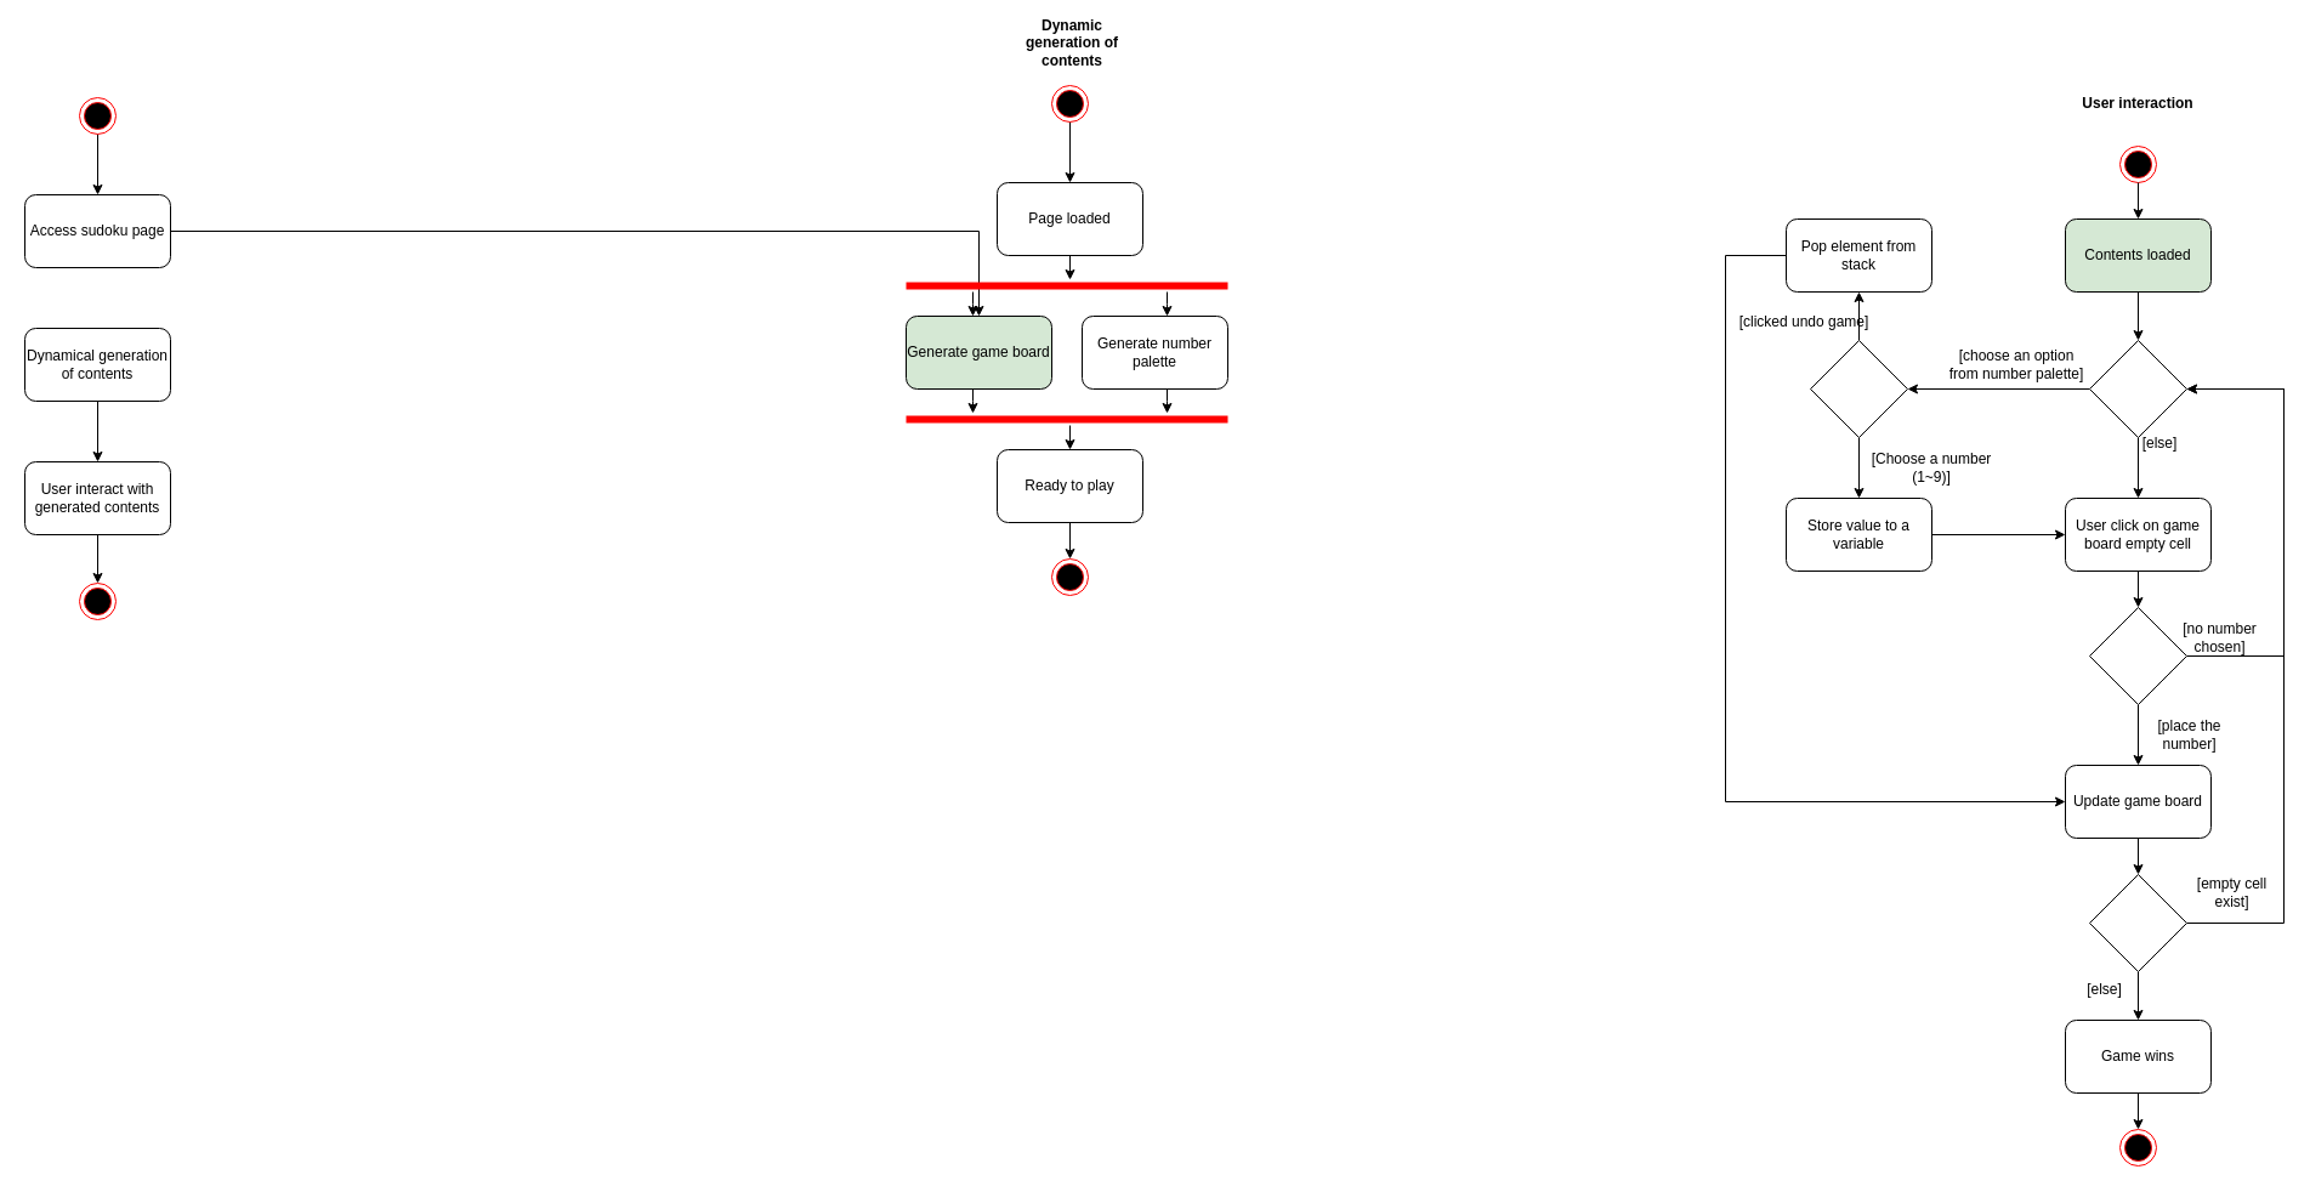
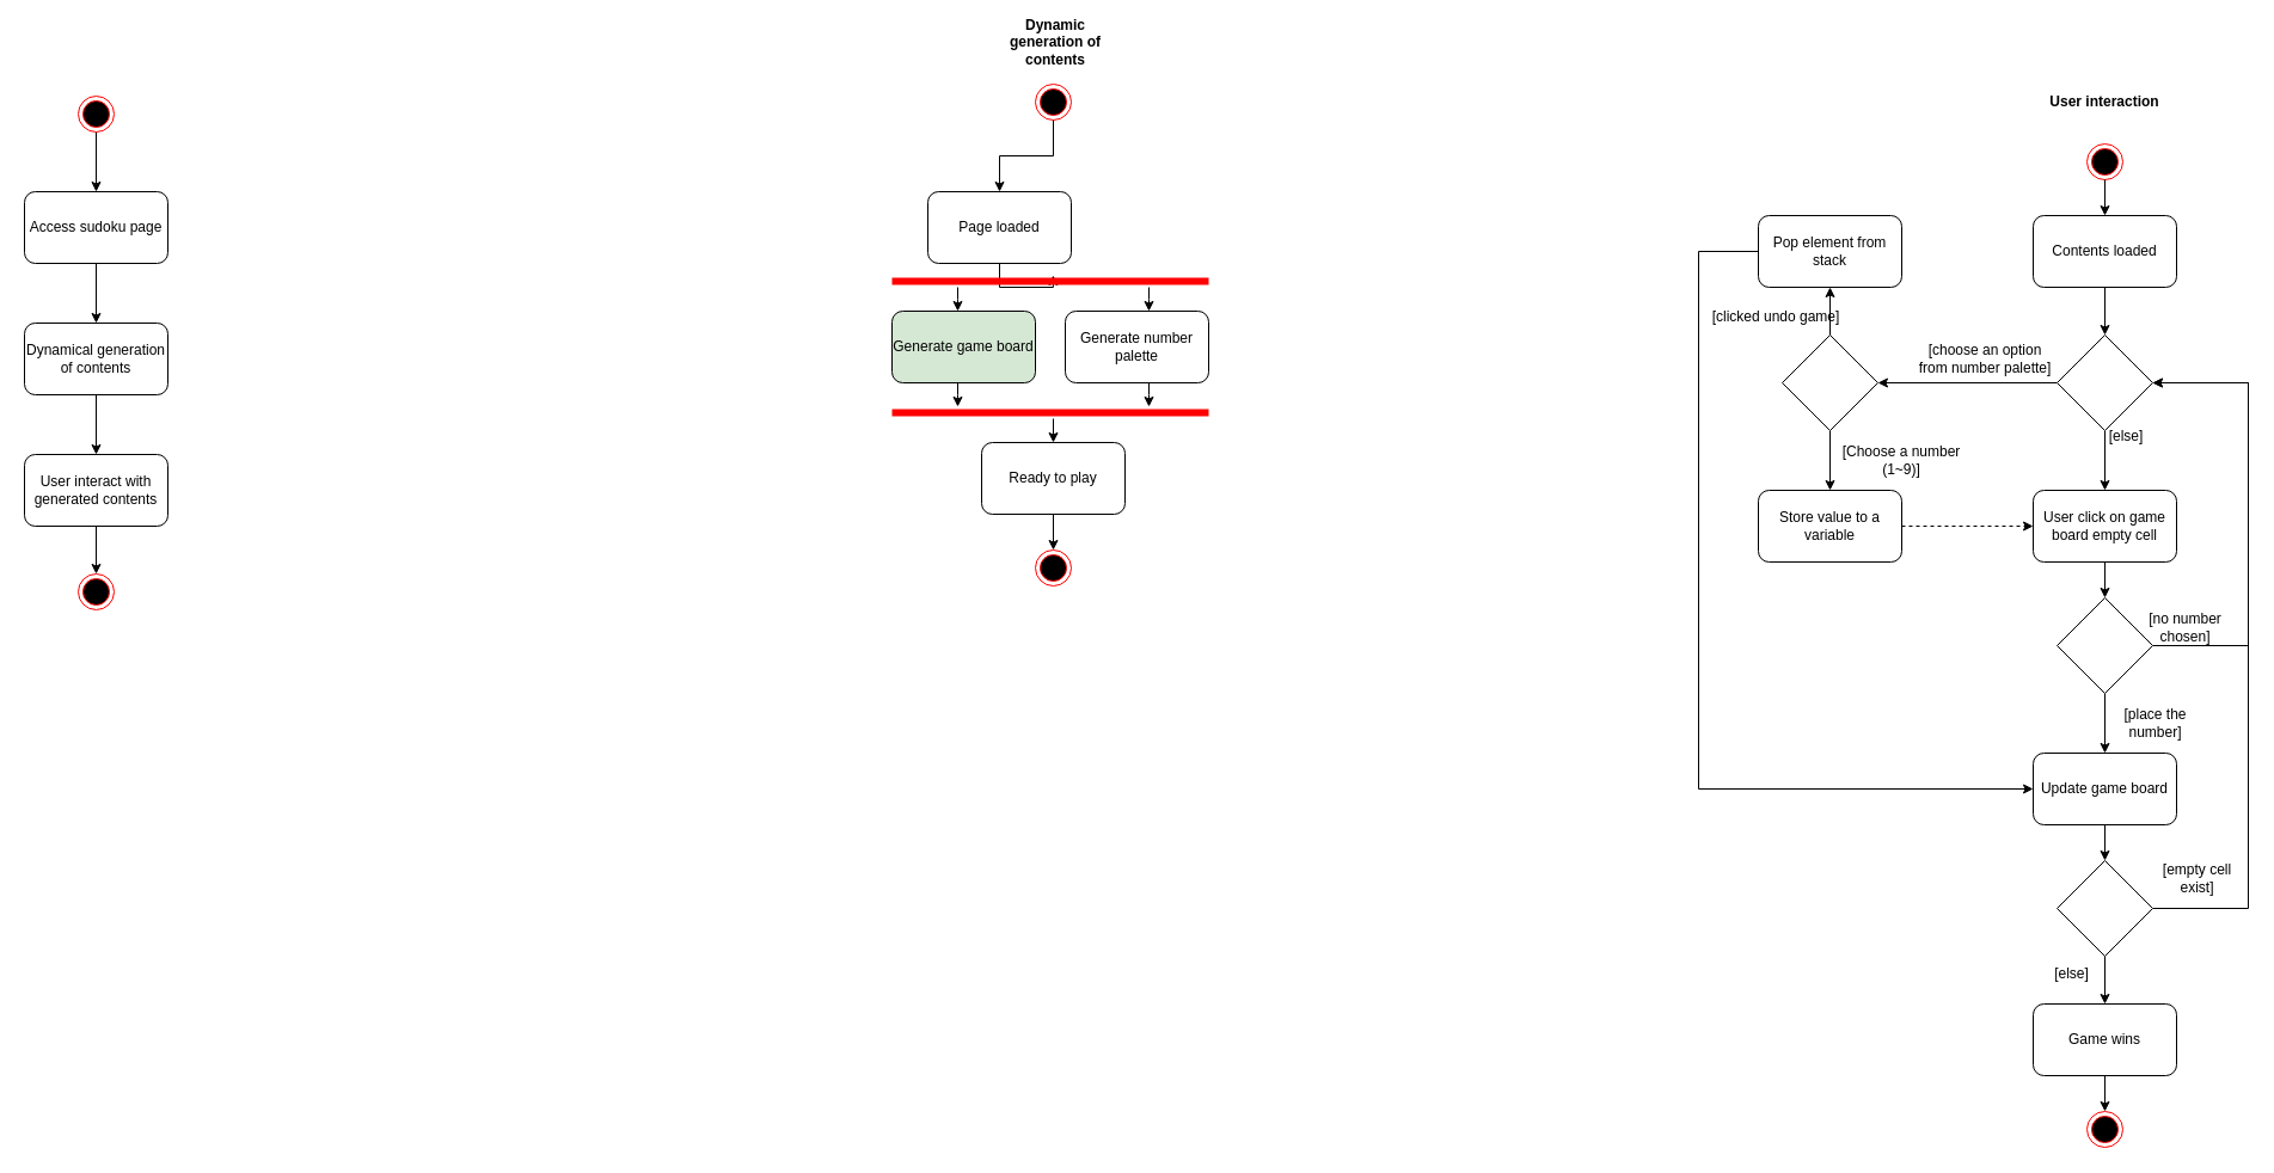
  <mxCell id="0" />
  <mxCell id="1" parent="0" />
  <mxCell id="2" style="edgeStyle=orthogonalEdgeStyle;rounded=0;orthogonalLoop=1;jettySize=auto;html=1;entryX=0.5;entryY=0;entryDx=0;entryDy=0;" edge="1" parent="1" source="3" target="5"><mxGeometry relative="1" as="geometry" /></mxCell>
  <mxCell id="3" value="" style="ellipse;html=1;shape=endState;fillColor=#000000;strokeColor=#ff0000;" vertex="1" parent="1"><mxGeometry x="65" y="80" width="30" height="30" as="geometry" /></mxCell>
- <mxCell id="4" style="edgeStyle=orthogonalEdgeStyle;rounded=0;orthogonalLoop=1;jettySize=auto;html=1;" edge="1" parent="1" source="5" target="19"><mxGeometry relative="1" as="geometry" /></mxCell>
+ <mxCell id="4" style="edgeStyle=orthogonalEdgeStyle;rounded=0;orthogonalLoop=1;jettySize=auto;html=1;entryX=0.5;entryY=0;entryDx=0;entryDy=0;" edge="1" parent="1" source="5" target="7"><mxGeometry relative="1" as="geometry" /></mxCell>
  <mxCell id="5" value="Access sudoku page" style="rounded=1;whiteSpace=wrap;html=1;" vertex="1" parent="1"><mxGeometry x="20" y="160" width="120" height="60" as="geometry" /></mxCell>
  <mxCell id="6" style="edgeStyle=orthogonalEdgeStyle;rounded=0;orthogonalLoop=1;jettySize=auto;html=1;entryX=0.5;entryY=0;entryDx=0;entryDy=0;" edge="1" parent="1" source="7" target="9"><mxGeometry relative="1" as="geometry" /></mxCell>
  <mxCell id="7" value="Dynamical generation of contents" style="rounded=1;whiteSpace=wrap;html=1;" vertex="1" parent="1"><mxGeometry x="20" y="270" width="120" height="60" as="geometry" /></mxCell>
  <mxCell id="8" value="" style="edgeStyle=orthogonalEdgeStyle;rounded=0;orthogonalLoop=1;jettySize=auto;html=1;" edge="1" parent="1" source="9" target="10"><mxGeometry relative="1" as="geometry" /></mxCell>
  <mxCell id="9" value="User interact with generated contents" style="rounded=1;whiteSpace=wrap;html=1;" vertex="1" parent="1"><mxGeometry x="20" y="380" width="120" height="60" as="geometry" /></mxCell>
  <mxCell id="10" value="" style="ellipse;html=1;shape=endState;fillColor=#000000;strokeColor=#ff0000;" vertex="1" parent="1"><mxGeometry x="65" y="480" width="30" height="30" as="geometry" /></mxCell>
  <mxCell id="11" style="edgeStyle=orthogonalEdgeStyle;rounded=0;orthogonalLoop=1;jettySize=auto;html=1;entryX=0.5;entryY=0;entryDx=0;entryDy=0;" edge="1" source="12" target="14" parent="1"><mxGeometry relative="1" as="geometry" /></mxCell>
  <mxCell id="12" value="" style="ellipse;html=1;shape=endState;fillColor=#000000;strokeColor=#ff0000;" vertex="1" parent="1"><mxGeometry x="866" y="70" width="30" height="30" as="geometry" /></mxCell>
  <mxCell id="13" style="edgeStyle=orthogonalEdgeStyle;rounded=0;orthogonalLoop=1;jettySize=auto;html=1;entryX=0.509;entryY=0;entryDx=0;entryDy=0;entryPerimeter=0;" edge="1" parent="1" source="14" target="18"><mxGeometry relative="1" as="geometry" /></mxCell>
- <mxCell id="14" value="Page loaded" style="rounded=1;whiteSpace=wrap;html=1;" vertex="1" parent="1"><mxGeometry x="821" y="150" width="120" height="60" as="geometry" /></mxCell>
+ <mxCell id="14" value="Page loaded" style="rounded=1;whiteSpace=wrap;html=1;" vertex="1" parent="1"><mxGeometry x="776" y="160" width="120" height="60" as="geometry" /></mxCell>
  <mxCell id="15" value="Dynamic generation of contents" style="text;html=1;strokeColor=none;fillColor=none;align=center;verticalAlign=middle;whiteSpace=wrap;rounded=0;fontStyle=1" vertex="1" parent="1"><mxGeometry x="825" y="20" width="116" height="30" as="geometry" /></mxCell>
  <mxCell id="16" style="edgeStyle=orthogonalEdgeStyle;rounded=0;orthogonalLoop=1;jettySize=auto;html=1;" edge="1" parent="1" source="18" target="19"><mxGeometry relative="1" as="geometry"><Array as="points"><mxPoint x="801" y="250" /><mxPoint x="801" y="250" /></Array></mxGeometry></mxCell>
  <mxCell id="17" style="edgeStyle=orthogonalEdgeStyle;rounded=0;orthogonalLoop=1;jettySize=auto;html=1;" edge="1" parent="1" source="18" target="20"><mxGeometry relative="1" as="geometry"><Array as="points"><mxPoint x="961" y="250" /><mxPoint x="961" y="250" /></Array></mxGeometry></mxCell>
  <mxCell id="18" value="" style="shape=line;html=1;strokeWidth=6;strokeColor=#ff0000;" vertex="1" parent="1"><mxGeometry x="746" y="230" width="265" height="10" as="geometry" /></mxCell>
  <mxCell id="19" value="Generate game board" style="rounded=1;whiteSpace=wrap;html=1;fillColor=#d5e8d4;" vertex="1" parent="1"><mxGeometry x="746" y="260" width="120" height="60" as="geometry" /></mxCell>
  <mxCell id="20" value="Generate number palette" style="rounded=1;whiteSpace=wrap;html=1;" vertex="1" parent="1"><mxGeometry x="891" y="260" width="120" height="60" as="geometry" /></mxCell>
  <mxCell id="21" style="edgeStyle=orthogonalEdgeStyle;rounded=0;orthogonalLoop=1;jettySize=auto;html=1;startArrow=classic;startFill=1;endArrow=none;endFill=0;" edge="1" parent="1" source="23" target="19"><mxGeometry relative="1" as="geometry"><Array as="points"><mxPoint x="801" y="330" /><mxPoint x="801" y="330" /></Array></mxGeometry></mxCell>
  <mxCell id="22" style="edgeStyle=orthogonalEdgeStyle;rounded=0;orthogonalLoop=1;jettySize=auto;html=1;startArrow=classic;startFill=1;endArrow=none;endFill=0;" edge="1" parent="1" source="23" target="20"><mxGeometry relative="1" as="geometry"><Array as="points"><mxPoint x="961" y="330" /><mxPoint x="961" y="330" /></Array></mxGeometry></mxCell>
  <mxCell id="23" value="" style="shape=line;html=1;strokeWidth=6;strokeColor=#ff0000;" vertex="1" parent="1"><mxGeometry x="746" y="340" width="265" height="10" as="geometry" /></mxCell>
  <mxCell id="24" style="edgeStyle=orthogonalEdgeStyle;rounded=0;orthogonalLoop=1;jettySize=auto;html=1;entryX=0.509;entryY=1;entryDx=0;entryDy=0;entryPerimeter=0;startArrow=classic;startFill=1;endArrow=none;endFill=0;" edge="1" parent="1" source="25" target="23"><mxGeometry relative="1" as="geometry" /></mxCell>
  <mxCell id="25" value="Ready to play" style="rounded=1;whiteSpace=wrap;html=1;" vertex="1" parent="1"><mxGeometry x="821" y="370" width="120" height="60" as="geometry" /></mxCell>
  <mxCell id="26" style="edgeStyle=orthogonalEdgeStyle;rounded=0;orthogonalLoop=1;jettySize=auto;html=1;entryX=0.5;entryY=1;entryDx=0;entryDy=0;startArrow=classic;startFill=1;endArrow=none;endFill=0;" edge="1" parent="1" source="27" target="25"><mxGeometry relative="1" as="geometry" /></mxCell>
  <mxCell id="27" value="" style="ellipse;html=1;shape=endState;fillColor=#000000;strokeColor=#ff0000;" vertex="1" parent="1"><mxGeometry x="866" y="460" width="30" height="30" as="geometry" /></mxCell>
  <mxCell id="28" value="" style="ellipse;html=1;shape=endState;fillColor=#000000;strokeColor=#ff0000;" vertex="1" parent="1"><mxGeometry x="1746" y="120" width="30" height="30" as="geometry" /></mxCell>
  <mxCell id="29" value="User interaction" style="text;html=1;strokeColor=none;fillColor=none;align=center;verticalAlign=middle;whiteSpace=wrap;rounded=0;fontStyle=1" vertex="1" parent="1"><mxGeometry x="1703" y="70" width="116" height="30" as="geometry" /></mxCell>
  <mxCell id="30" style="edgeStyle=orthogonalEdgeStyle;rounded=0;orthogonalLoop=1;jettySize=auto;html=1;startArrow=classic;startFill=1;endArrow=none;endFill=0;" edge="1" parent="1" source="32" target="28"><mxGeometry relative="1" as="geometry" /></mxCell>
  <mxCell id="31" style="edgeStyle=orthogonalEdgeStyle;rounded=0;orthogonalLoop=1;jettySize=auto;html=1;startArrow=none;startFill=0;endArrow=classic;endFill=1;" edge="1" parent="1" source="32" target="35"><mxGeometry relative="1" as="geometry" /></mxCell>
- <mxCell id="32" value="Contents loaded" style="rounded=1;whiteSpace=wrap;html=1;fillColor=#d5e8d4;" vertex="1" parent="1"><mxGeometry x="1701" y="180" width="120" height="60" as="geometry" /></mxCell>
+ <mxCell id="32" value="Contents loaded" style="rounded=1;whiteSpace=wrap;html=1;" vertex="1" parent="1"><mxGeometry x="1701" y="180" width="120" height="60" as="geometry" /></mxCell>
  <mxCell id="33" style="edgeStyle=orthogonalEdgeStyle;rounded=0;orthogonalLoop=1;jettySize=auto;html=1;entryX=0.5;entryY=0;entryDx=0;entryDy=0;startArrow=none;startFill=0;endArrow=classic;endFill=1;" edge="1" parent="1" source="35" target="37"><mxGeometry relative="1" as="geometry" /></mxCell>
  <mxCell id="34" style="edgeStyle=orthogonalEdgeStyle;rounded=0;orthogonalLoop=1;jettySize=auto;html=1;startArrow=none;startFill=0;endArrow=classic;endFill=1;" edge="1" parent="1" source="35"><mxGeometry relative="1" as="geometry"><mxPoint x="1571" y="320" as="targetPoint" /></mxGeometry></mxCell>
  <mxCell id="35" value="" style="rhombus;whiteSpace=wrap;html=1;" vertex="1" parent="1"><mxGeometry x="1721" y="280" width="80" height="80" as="geometry" /></mxCell>
  <mxCell id="36" style="edgeStyle=orthogonalEdgeStyle;rounded=0;orthogonalLoop=1;jettySize=auto;html=1;startArrow=none;startFill=0;endArrow=classic;endFill=1;" edge="1" parent="1" source="37" target="50"><mxGeometry relative="1" as="geometry" /></mxCell>
  <mxCell id="37" value="User click on game board empty cell" style="rounded=1;whiteSpace=wrap;html=1;" vertex="1" parent="1"><mxGeometry x="1701" y="410" width="120" height="60" as="geometry" /></mxCell>
  <mxCell id="38" value="[choose an option from number palette]" style="text;html=1;strokeColor=none;fillColor=none;align=center;verticalAlign=middle;whiteSpace=wrap;rounded=0;" vertex="1" parent="1"><mxGeometry x="1601" y="285" width="120" height="30" as="geometry" /></mxCell>
  <mxCell id="39" style="edgeStyle=orthogonalEdgeStyle;rounded=0;orthogonalLoop=1;jettySize=auto;html=1;startArrow=none;startFill=0;endArrow=classic;endFill=1;" edge="1" parent="1" source="41" target="43"><mxGeometry relative="1" as="geometry" /></mxCell>
  <mxCell id="40" style="edgeStyle=orthogonalEdgeStyle;rounded=0;orthogonalLoop=1;jettySize=auto;html=1;startArrow=none;startFill=0;endArrow=classic;endFill=1;" edge="1" parent="1" source="41" target="45"><mxGeometry relative="1" as="geometry" /></mxCell>
  <mxCell id="41" value="" style="rhombus;whiteSpace=wrap;html=1;" vertex="1" parent="1"><mxGeometry x="1491" y="280" width="80" height="80" as="geometry" /></mxCell>
- <mxCell id="42" style="edgeStyle=orthogonalEdgeStyle;rounded=0;orthogonalLoop=1;jettySize=auto;html=1;startArrow=none;startFill=0;endArrow=classic;endFill=1;" edge="1" parent="1" source="43" target="37"><mxGeometry relative="1" as="geometry" /></mxCell>
+ <mxCell id="42" style="edgeStyle=orthogonalEdgeStyle;rounded=0;orthogonalLoop=1;jettySize=auto;html=1;startArrow=none;startFill=0;endArrow=classic;endFill=1;dashed=1;" edge="1" parent="1" source="43" target="37"><mxGeometry relative="1" as="geometry" /></mxCell>
  <mxCell id="43" value="Store value to a variable" style="rounded=1;whiteSpace=wrap;html=1;" vertex="1" parent="1"><mxGeometry x="1471" y="410" width="120" height="60" as="geometry" /></mxCell>
  <mxCell id="44" style="edgeStyle=orthogonalEdgeStyle;rounded=0;orthogonalLoop=1;jettySize=auto;html=1;startArrow=none;startFill=0;endArrow=classic;endFill=1;" edge="1" parent="1" source="45" target="47"><mxGeometry relative="1" as="geometry"><Array as="points"><mxPoint x="1421" y="210" /><mxPoint x="1421" y="660" /></Array></mxGeometry></mxCell>
  <mxCell id="45" value="Pop element from stack" style="rounded=1;whiteSpace=wrap;html=1;" vertex="1" parent="1"><mxGeometry x="1471" y="180" width="120" height="60" as="geometry" /></mxCell>
  <mxCell id="46" style="edgeStyle=orthogonalEdgeStyle;rounded=0;orthogonalLoop=1;jettySize=auto;html=1;startArrow=none;startFill=0;endArrow=classic;endFill=1;" edge="1" parent="1" source="47" target="57"><mxGeometry relative="1" as="geometry" /></mxCell>
  <mxCell id="47" value="Update game board" style="rounded=1;whiteSpace=wrap;html=1;" vertex="1" parent="1"><mxGeometry x="1701" y="630" width="120" height="60" as="geometry" /></mxCell>
  <mxCell id="48" style="edgeStyle=orthogonalEdgeStyle;rounded=0;orthogonalLoop=1;jettySize=auto;html=1;startArrow=none;startFill=0;endArrow=classic;endFill=1;" edge="1" parent="1" source="50" target="47"><mxGeometry relative="1" as="geometry" /></mxCell>
  <mxCell id="49" style="edgeStyle=orthogonalEdgeStyle;rounded=0;orthogonalLoop=1;jettySize=auto;html=1;startArrow=none;startFill=0;endArrow=classic;endFill=1;" edge="1" parent="1" source="50" target="35"><mxGeometry relative="1" as="geometry"><Array as="points"><mxPoint x="1881" y="540" /><mxPoint x="1881" y="320" /></Array></mxGeometry></mxCell>
  <mxCell id="50" value="" style="rhombus;whiteSpace=wrap;html=1;" vertex="1" parent="1"><mxGeometry x="1721" y="500" width="80" height="80" as="geometry" /></mxCell>
  <mxCell id="51" value="[place the number]" style="text;html=1;strokeColor=none;fillColor=none;align=center;verticalAlign=middle;whiteSpace=wrap;rounded=0;" vertex="1" parent="1"><mxGeometry x="1761" y="590" width="85" height="30" as="geometry" /></mxCell>
  <mxCell id="52" value="[no number chosen]" style="text;html=1;strokeColor=none;fillColor=none;align=center;verticalAlign=middle;whiteSpace=wrap;rounded=0;" vertex="1" parent="1"><mxGeometry x="1791" y="510" width="75" height="30" as="geometry" /></mxCell>
  <mxCell id="53" value="[Choose a number (1~9)]" style="text;html=1;strokeColor=none;fillColor=none;align=center;verticalAlign=middle;whiteSpace=wrap;rounded=0;" vertex="1" parent="1"><mxGeometry x="1531" y="370" width="120" height="30" as="geometry" /></mxCell>
  <mxCell id="54" value="[clicked undo game]" style="text;html=1;strokeColor=none;fillColor=none;align=center;verticalAlign=middle;whiteSpace=wrap;rounded=0;" vertex="1" parent="1"><mxGeometry x="1431" y="250" width="110" height="30" as="geometry" /></mxCell>
  <mxCell id="55" style="edgeStyle=orthogonalEdgeStyle;rounded=0;orthogonalLoop=1;jettySize=auto;html=1;startArrow=none;startFill=0;endArrow=classic;endFill=1;" edge="1" parent="1" source="57" target="59"><mxGeometry relative="1" as="geometry" /></mxCell>
  <mxCell id="56" style="edgeStyle=orthogonalEdgeStyle;rounded=0;orthogonalLoop=1;jettySize=auto;html=1;startArrow=none;startFill=0;endArrow=classic;endFill=1;" edge="1" parent="1" source="57" target="35"><mxGeometry relative="1" as="geometry"><Array as="points"><mxPoint x="1881" y="760" /><mxPoint x="1881" y="320" /></Array></mxGeometry></mxCell>
  <mxCell id="57" value="" style="rhombus;whiteSpace=wrap;html=1;" vertex="1" parent="1"><mxGeometry x="1721" y="720" width="80" height="80" as="geometry" /></mxCell>
  <mxCell id="58" style="edgeStyle=orthogonalEdgeStyle;rounded=0;orthogonalLoop=1;jettySize=auto;html=1;startArrow=none;startFill=0;endArrow=classic;endFill=1;" edge="1" parent="1" source="59" target="62"><mxGeometry relative="1" as="geometry" /></mxCell>
  <mxCell id="59" value="Game wins" style="rounded=1;whiteSpace=wrap;html=1;" vertex="1" parent="1"><mxGeometry x="1701" y="840" width="120" height="60" as="geometry" /></mxCell>
  <mxCell id="60" value="[empty cell exist]" style="text;html=1;strokeColor=none;fillColor=none;align=center;verticalAlign=middle;whiteSpace=wrap;rounded=0;" vertex="1" parent="1"><mxGeometry x="1796" y="720" width="85" height="30" as="geometry" /></mxCell>
  <mxCell id="61" value="[else]" style="text;html=1;strokeColor=none;fillColor=none;align=center;verticalAlign=middle;whiteSpace=wrap;rounded=0;" vertex="1" parent="1"><mxGeometry x="1691" y="800" width="85" height="30" as="geometry" /></mxCell>
  <mxCell id="62" value="" style="ellipse;html=1;shape=endState;fillColor=#000000;strokeColor=#ff0000;" vertex="1" parent="1"><mxGeometry x="1746" y="930" width="30" height="30" as="geometry" /></mxCell>
  <mxCell id="63" value="[else]" style="text;html=1;strokeColor=none;fillColor=none;align=center;verticalAlign=middle;whiteSpace=wrap;rounded=0;" vertex="1" parent="1"><mxGeometry x="1749" y="350" width="60" height="30" as="geometry" /></mxCell>
